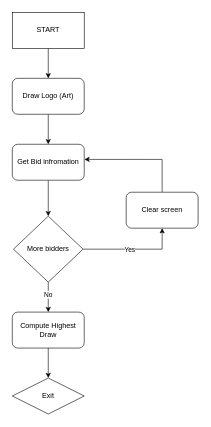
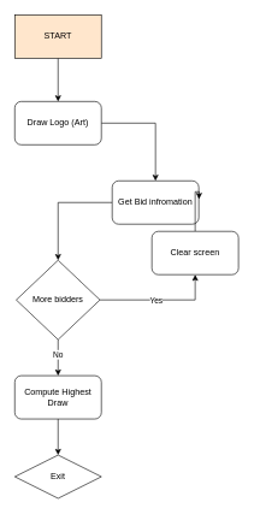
  <mxCell id="0" />
  <mxCell id="1" parent="0" />
  <mxCell id="2" value="" style="edgeStyle=orthogonalEdgeStyle;rounded=0;orthogonalLoop=1;jettySize=auto;html=1;" edge="1" parent="1" source="3" target="5"><mxGeometry relative="1" as="geometry" /></mxCell>
- <mxCell id="3" value="START" style="rounded=0;whiteSpace=wrap;html=1;" vertex="1" parent="1"><mxGeometry x="20" y="20" width="120" height="60" as="geometry" /></mxCell>
+ <mxCell id="3" value="START" style="rounded=0;whiteSpace=wrap;html=1;fillColor=#ffe6cc;" vertex="1" parent="1"><mxGeometry x="20" y="20" width="120" height="60" as="geometry" /></mxCell>
  <mxCell id="4" value="" style="edgeStyle=orthogonalEdgeStyle;rounded=0;orthogonalLoop=1;jettySize=auto;html=1;" edge="1" parent="1" source="5" target="7"><mxGeometry relative="1" as="geometry" /></mxCell>
- <mxCell id="5" value="Draw Logo (Art)" style="rounded=1;whiteSpace=wrap;html=1;" vertex="1" parent="1"><mxGeometry x="20" y="130" width="120" height="60" as="geometry" /></mxCell>
+ <mxCell id="5" value="Draw Logo (Art)" style="rounded=1;whiteSpace=wrap;html=1;" vertex="1" parent="1"><mxGeometry x="20" y="140" width="120" height="60" as="geometry" /></mxCell>
  <mxCell id="6" value="" style="edgeStyle=orthogonalEdgeStyle;rounded=0;orthogonalLoop=1;jettySize=auto;html=1;" edge="1" parent="1" source="7" target="12"><mxGeometry relative="1" as="geometry" /></mxCell>
- <mxCell id="7" value="Get Bid infromation" style="rounded=1;whiteSpace=wrap;html=1;" vertex="1" parent="1"><mxGeometry x="20" y="240" width="120" height="60" as="geometry" /></mxCell>
+ <mxCell id="7" value="Get Bid infromation" style="rounded=1;whiteSpace=wrap;html=1;" vertex="1" parent="1"><mxGeometry x="155" y="250" width="120" height="60" as="geometry" /></mxCell>
  <mxCell id="8" value="" style="edgeStyle=orthogonalEdgeStyle;rounded=0;orthogonalLoop=1;jettySize=auto;html=1;entryX=0.5;entryY=1;entryDx=0;entryDy=0;" edge="1" parent="1" source="12" target="14"><mxGeometry relative="1" as="geometry" /></mxCell>
  <mxCell id="9" value="&lt;div&gt;Yes&lt;/div&gt;" style="edgeLabel;html=1;align=center;verticalAlign=middle;resizable=0;points=[];" vertex="1" connectable="0" parent="8"><mxGeometry x="-0.077" relative="1" as="geometry"><mxPoint as="offset" /></mxGeometry></mxCell>
  <mxCell id="10" value="" style="edgeStyle=orthogonalEdgeStyle;rounded=0;orthogonalLoop=1;jettySize=auto;html=1;" edge="1" parent="1" source="12" target="16"><mxGeometry relative="1" as="geometry" /></mxCell>
  <mxCell id="11" value="No" style="edgeLabel;html=1;align=center;verticalAlign=middle;resizable=0;points=[];" vertex="1" connectable="0" parent="10"><mxGeometry x="-0.198" y="-1" relative="1" as="geometry"><mxPoint as="offset" /></mxGeometry></mxCell>
  <mxCell id="12" value="More bidders" style="rhombus;whiteSpace=wrap;html=1;" vertex="1" parent="1"><mxGeometry x="22" y="360" width="116" height="110" as="geometry" /></mxCell>
  <mxCell id="13" style="edgeStyle=orthogonalEdgeStyle;rounded=0;orthogonalLoop=1;jettySize=auto;html=1;entryX=1.003;entryY=0.421;entryDx=0;entryDy=0;entryPerimeter=0;" edge="1" parent="1" source="14" target="7"><mxGeometry relative="1" as="geometry"><Array as="points"><mxPoint x="270" y="265" /></Array></mxGeometry></mxCell>
  <mxCell id="14" value="Clear screen" style="rounded=1;whiteSpace=wrap;html=1;" vertex="1" parent="1"><mxGeometry x="210" y="320" width="120" height="60" as="geometry" /></mxCell>
  <mxCell id="15" value="" style="edgeStyle=orthogonalEdgeStyle;rounded=0;orthogonalLoop=1;jettySize=auto;html=1;" edge="1" parent="1" source="16" target="17"><mxGeometry relative="1" as="geometry" /></mxCell>
  <mxCell id="16" value="Compute Highest Draw" style="rounded=1;whiteSpace=wrap;html=1;" vertex="1" parent="1"><mxGeometry x="20" y="520" width="120" height="60" as="geometry" /></mxCell>
  <mxCell id="17" value="Exit" style="rhombus;whiteSpace=wrap;html=1;" vertex="1" parent="1"><mxGeometry x="20" y="630" width="120" height="60" as="geometry" /></mxCell>
